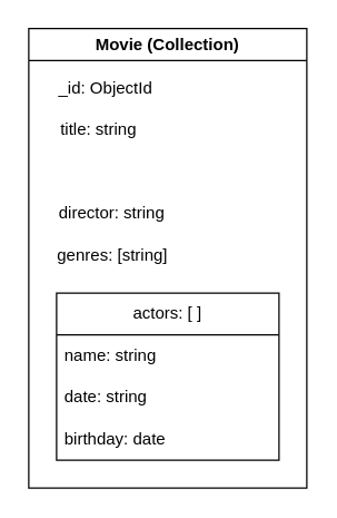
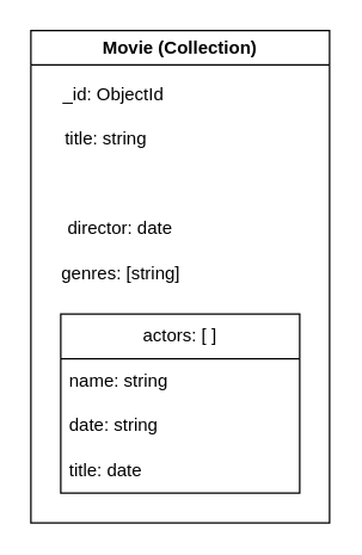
  <mxCell id="0" />
  <mxCell id="1" parent="0" />
  <mxCell id="2" value="Movie (Collection)" style="swimlane;whiteSpace=wrap;html=1;" vertex="1" parent="1"><mxGeometry x="20" y="20" width="200" height="330" as="geometry" /></mxCell>
  <mxCell id="3" value="_id: ObjectId" style="text;html=1;align=center;verticalAlign=middle;resizable=0;points=[];autosize=1;strokeColor=none;fillColor=none;" vertex="1" parent="2"><mxGeometry x="10" y="28" width="90" height="30" as="geometry" /></mxCell>
  <mxCell id="4" value="title: string" style="text;html=1;align=center;verticalAlign=middle;resizable=0;points=[];autosize=1;strokeColor=none;fillColor=none;" vertex="1" parent="2"><mxGeometry x="10" y="58" width="80" height="30" as="geometry" /></mxCell>
- <mxCell id="5" value="director: string" style="text;html=1;align=center;verticalAlign=middle;whiteSpace=wrap;rounded=0;" vertex="1" parent="2"><mxGeometry x="10" y="118" width="100" height="30" as="geometry" /></mxCell>
+ <mxCell id="5" value="director: date" style="text;html=1;align=center;verticalAlign=middle;whiteSpace=wrap;rounded=0;" vertex="1" parent="2"><mxGeometry x="10" y="118" width="100" height="30" as="geometry" /></mxCell>
  <mxCell id="6" value="genres: [string]" style="text;html=1;align=center;verticalAlign=middle;resizable=0;points=[];autosize=1;strokeColor=none;fillColor=none;" vertex="1" parent="2"><mxGeometry x="10" y="148" width="100" height="30" as="geometry" /></mxCell>
  <mxCell id="7" value="actors: [ ]" style="swimlane;fontStyle=0;childLayout=stackLayout;horizontal=1;startSize=30;horizontalStack=0;resizeParent=1;resizeParentMax=0;resizeLast=0;collapsible=1;marginBottom=0;whiteSpace=wrap;html=1;" vertex="1" parent="2"><mxGeometry x="20" y="190" width="160" height="120" as="geometry" /></mxCell>
  <mxCell id="8" value="name: string" style="text;strokeColor=none;fillColor=none;align=left;verticalAlign=middle;spacingLeft=4;spacingRight=4;overflow=hidden;points=[[0,0.5],[1,0.5]];portConstraint=eastwest;rotatable=0;whiteSpace=wrap;html=1;" vertex="1" parent="7"><mxGeometry y="30" width="160" height="30" as="geometry" /></mxCell>
  <mxCell id="9" value="date: string" style="text;strokeColor=none;fillColor=none;align=left;verticalAlign=middle;spacingLeft=4;spacingRight=4;overflow=hidden;points=[[0,0.5],[1,0.5]];portConstraint=eastwest;rotatable=0;whiteSpace=wrap;html=1;" vertex="1" parent="7"><mxGeometry y="60" width="160" height="30" as="geometry" /></mxCell>
- <mxCell id="10" value="birthday: date" style="text;strokeColor=none;fillColor=none;align=left;verticalAlign=middle;spacingLeft=4;spacingRight=4;overflow=hidden;points=[[0,0.5],[1,0.5]];portConstraint=eastwest;rotatable=0;whiteSpace=wrap;html=1;" vertex="1" parent="7"><mxGeometry y="90" width="160" height="30" as="geometry" /></mxCell>
+ <mxCell id="10" value="title: date" style="text;strokeColor=none;fillColor=none;align=left;verticalAlign=middle;spacingLeft=4;spacingRight=4;overflow=hidden;points=[[0,0.5],[1,0.5]];portConstraint=eastwest;rotatable=0;whiteSpace=wrap;html=1;" vertex="1" parent="7"><mxGeometry y="90" width="160" height="30" as="geometry" /></mxCell>
